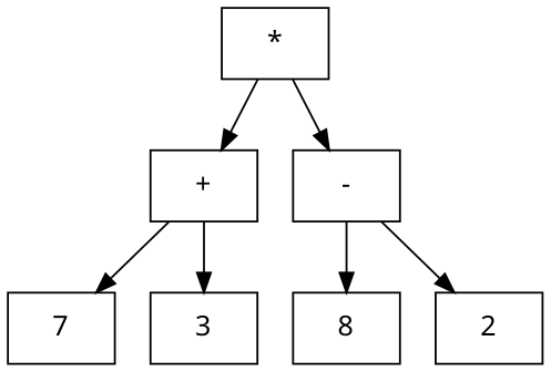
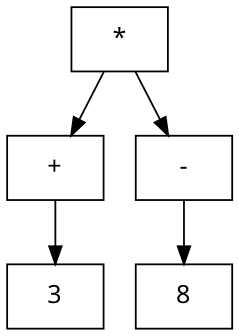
  digraph {
    node [fontname=SimHei shape=box]
    edge [fontname=SimHei]
    n1 [label="*"]
    n2 [label="+"]
    n3 [label="-"]
-   n4 [label=7]
    n5 [label=3]
    n6 [label=8]
-   n7 [label=2]
    n1 -> n2
    n1 -> n3
-   n2 -> n4
    n2 -> n5
    n3 -> n6
-   n3 -> n7
  }
